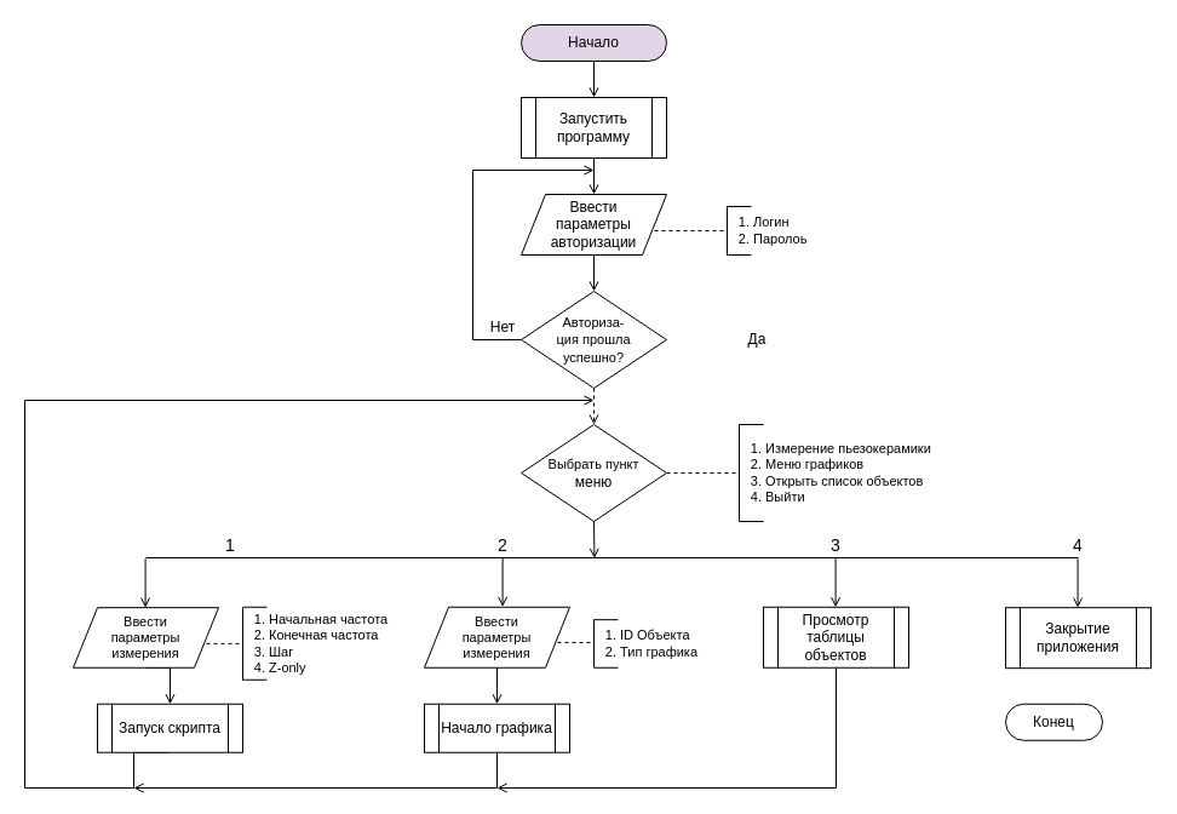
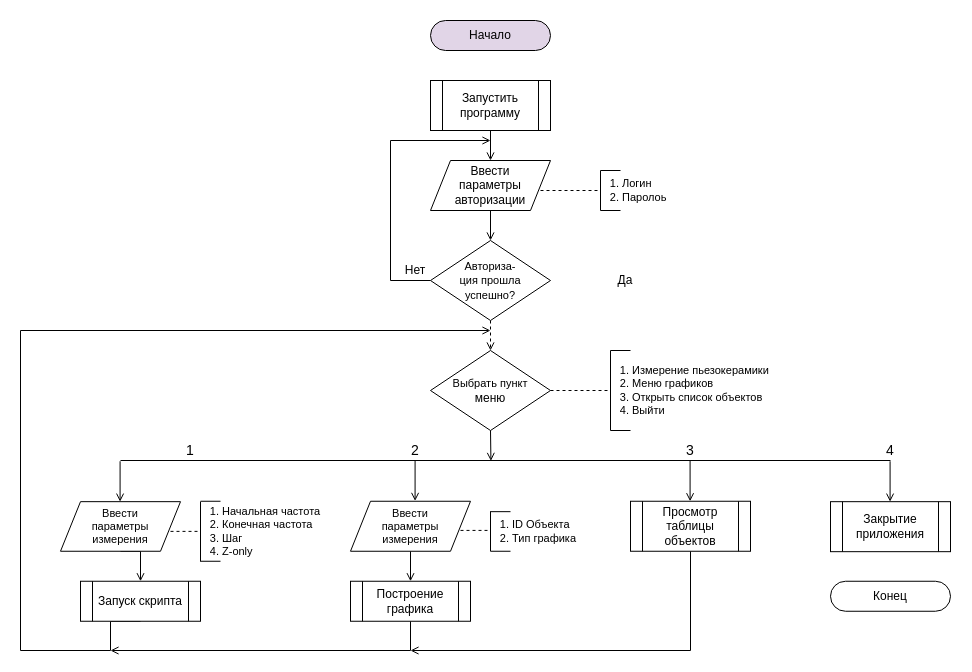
  <mxCell id="0" />
  <mxCell id="1" parent="0" />
- <mxCell id="2" style="edgeStyle=orthogonalEdgeStyle;rounded=0;orthogonalLoop=1;jettySize=auto;html=1;exitX=0.5;exitY=1;exitDx=0;exitDy=0;entryX=0.5;entryY=0;entryDx=0;entryDy=0;fontSize=11;endArrow=open;endFill=0;" parent="1" source="3" target="5" edge="1"><mxGeometry relative="1" as="geometry" /></mxCell>
  <mxCell id="3" value="Начало" style="rounded=1;whiteSpace=wrap;html=1;arcSize=50;fillColor=#e1d5e7;" parent="1" vertex="1"><mxGeometry x="430" y="20" width="120" height="30" as="geometry" /></mxCell>
  <mxCell id="4" style="edgeStyle=orthogonalEdgeStyle;rounded=0;orthogonalLoop=1;jettySize=auto;html=1;exitX=0.5;exitY=1;exitDx=0;exitDy=0;entryX=0.5;entryY=0;entryDx=0;entryDy=0;fontSize=11;endArrow=open;endFill=0;" parent="1" source="5" target="7" edge="1"><mxGeometry relative="1" as="geometry" /></mxCell>
  <mxCell id="5" value="Запустить программу" style="shape=process;whiteSpace=wrap;html=1;backgroundOutline=1;" parent="1" vertex="1"><mxGeometry x="430" y="80" width="120" height="50" as="geometry" /></mxCell>
  <mxCell id="6" style="edgeStyle=orthogonalEdgeStyle;rounded=0;orthogonalLoop=1;jettySize=auto;html=1;exitX=0.5;exitY=1;exitDx=0;exitDy=0;entryX=0.5;entryY=0;entryDx=0;entryDy=0;fontSize=11;endArrow=open;endFill=0;" parent="1" source="7" target="10" edge="1"><mxGeometry relative="1" as="geometry" /></mxCell>
  <mxCell id="7" value="Ввести&lt;br&gt;параметры&lt;br&gt;авторизации" style="shape=parallelogram;perimeter=parallelogramPerimeter;whiteSpace=wrap;html=1;fixedSize=1;" parent="1" vertex="1"><mxGeometry x="430" y="160" width="120" height="50" as="geometry" /></mxCell>
  <mxCell id="8" style="edgeStyle=orthogonalEdgeStyle;rounded=0;orthogonalLoop=1;jettySize=auto;html=1;exitX=0;exitY=0.5;exitDx=0;exitDy=0;fontSize=11;endArrow=open;endFill=0;" parent="1" source="10" edge="1"><mxGeometry relative="1" as="geometry"><mxPoint x="490" y="140" as="targetPoint" /><Array as="points"><mxPoint x="390" y="280" /><mxPoint x="390" y="140" /></Array></mxGeometry></mxCell>
  <mxCell id="9" style="edgeStyle=orthogonalEdgeStyle;rounded=0;orthogonalLoop=1;jettySize=auto;html=1;exitX=0.5;exitY=1;exitDx=0;exitDy=0;entryX=0.5;entryY=0;entryDx=0;entryDy=0;fontSize=11;endArrow=open;endFill=0;dashed=1;" parent="1" source="10" target="12" edge="1"><mxGeometry relative="1" as="geometry" /></mxCell>
  <mxCell id="10" value="&lt;font style=&quot;font-size: 11px;&quot;&gt;Авториза-&lt;br&gt;ция прошла&lt;br&gt;успешно?&lt;/font&gt;" style="rhombus;whiteSpace=wrap;html=1;" parent="1" vertex="1"><mxGeometry x="430" y="240" width="120" height="80" as="geometry" /></mxCell>
  <mxCell id="11" value="&lt;font style=&quot;font-size: 12px;&quot;&gt;Нет&lt;/font&gt;" style="text;html=1;strokeColor=none;fillColor=none;align=center;verticalAlign=middle;whiteSpace=wrap;rounded=0;fontSize=11;" parent="1" vertex="1"><mxGeometry x="390" y="260" width="50" height="20" as="geometry" /></mxCell>
  <mxCell id="12" value="&lt;span style=&quot;font-size: 11px;&quot;&gt;Выбрать пункт&lt;br&gt;&lt;/span&gt;меню" style="rhombus;whiteSpace=wrap;html=1;" parent="1" vertex="1"><mxGeometry x="430" y="350" width="120" height="80" as="geometry" /></mxCell>
  <mxCell id="13" value="" style="endArrow=none;dashed=1;html=1;rounded=0;fontSize=11;exitX=1;exitY=0.5;exitDx=0;exitDy=0;" parent="1" source="12" edge="1"><mxGeometry width="50" height="50" relative="1" as="geometry"><mxPoint x="690" y="480" as="sourcePoint" /><mxPoint x="610" y="390" as="targetPoint" /></mxGeometry></mxCell>
  <mxCell id="14" value="" style="endArrow=none;html=1;rounded=0;fontSize=11;" parent="1" edge="1"><mxGeometry width="50" height="50" relative="1" as="geometry"><mxPoint x="610" y="430" as="sourcePoint" /><mxPoint x="610" y="350" as="targetPoint" /></mxGeometry></mxCell>
  <mxCell id="15" value="" style="endArrow=none;html=1;rounded=0;fontSize=11;" parent="1" edge="1"><mxGeometry width="50" height="50" relative="1" as="geometry"><mxPoint x="630" y="350" as="sourcePoint" /><mxPoint x="610" y="350" as="targetPoint" /></mxGeometry></mxCell>
  <mxCell id="16" value="" style="endArrow=none;html=1;rounded=0;fontSize=11;" parent="1" edge="1"><mxGeometry width="50" height="50" relative="1" as="geometry"><mxPoint x="630" y="430" as="sourcePoint" /><mxPoint x="610" y="430" as="targetPoint" /></mxGeometry></mxCell>
  <mxCell id="17" value="&lt;div style=&quot;&quot;&gt;&lt;ol&gt;&lt;li&gt;&lt;span style=&quot;background-color: initial;&quot;&gt;Измерение пьезокерамики&lt;/span&gt;&lt;/li&gt;&lt;li&gt;&lt;span style=&quot;background-color: initial;&quot;&gt;Меню графиков&lt;/span&gt;&lt;/li&gt;&lt;li&gt;&lt;span style=&quot;background-color: initial;&quot;&gt;Открыть список объектов&lt;/span&gt;&lt;/li&gt;&lt;li&gt;&lt;span style=&quot;background-color: initial;&quot;&gt;Выйти&lt;/span&gt;&lt;/li&gt;&lt;/ol&gt;&lt;/div&gt;" style="text;html=1;strokeColor=none;fillColor=none;align=left;verticalAlign=middle;whiteSpace=wrap;rounded=0;fontSize=11;" parent="1" vertex="1"><mxGeometry x="590" y="350" width="190" height="80" as="geometry" /></mxCell>
  <mxCell id="18" value="&lt;div style=&quot;&quot;&gt;&lt;ol&gt;&lt;li&gt;Логин&lt;/li&gt;&lt;li&gt;Паролоь&lt;/li&gt;&lt;/ol&gt;&lt;/div&gt;" style="text;html=1;strokeColor=none;fillColor=none;align=left;verticalAlign=middle;whiteSpace=wrap;rounded=0;fontSize=11;" parent="1" vertex="1"><mxGeometry x="580" y="175.34" width="190" height="29.31" as="geometry" /></mxCell>
  <mxCell id="19" value="" style="endArrow=none;dashed=1;html=1;rounded=0;fontSize=11;exitX=1;exitY=0.5;exitDx=0;exitDy=0;" parent="1" edge="1"><mxGeometry width="50" height="50" relative="1" as="geometry"><mxPoint x="540" y="190" as="sourcePoint" /><mxPoint x="600" y="190" as="targetPoint" /></mxGeometry></mxCell>
  <mxCell id="20" value="&lt;font style=&quot;font-size: 12px;&quot;&gt;Да&lt;/font&gt;" style="text;html=1;strokeColor=none;fillColor=none;align=center;verticalAlign=middle;whiteSpace=wrap;rounded=0;fontSize=11;" parent="1" vertex="1"><mxGeometry x="610" y="270" width="30" height="20" as="geometry" /></mxCell>
  <mxCell id="21" style="edgeStyle=orthogonalEdgeStyle;rounded=0;orthogonalLoop=1;jettySize=auto;html=1;exitX=0.5;exitY=1;exitDx=0;exitDy=0;entryX=0.5;entryY=0;entryDx=0;entryDy=0;fontSize=11;endArrow=open;endFill=0;" parent="1" source="22" target="29" edge="1"><mxGeometry relative="1" as="geometry" /></mxCell>
  <mxCell id="22" value="Ввести&lt;br&gt;параметры&lt;br&gt;измерения" style="shape=parallelogram;perimeter=parallelogramPerimeter;whiteSpace=wrap;html=1;fixedSize=1;fontSize=11;" parent="1" vertex="1"><mxGeometry x="60" y="501.17" width="120" height="49.58" as="geometry" /></mxCell>
  <mxCell id="23" value="" style="endArrow=none;dashed=1;html=1;rounded=0;fontSize=11;exitX=1;exitY=0.5;exitDx=0;exitDy=0;" parent="1" edge="1"><mxGeometry width="50" height="50" relative="1" as="geometry"><mxPoint x="170" y="530.88" as="sourcePoint" /><mxPoint x="200" y="530.88" as="targetPoint" /></mxGeometry></mxCell>
  <mxCell id="24" value="" style="endArrow=none;html=1;rounded=0;fontSize=11;" parent="1" edge="1"><mxGeometry width="50" height="50" relative="1" as="geometry"><mxPoint x="200" y="561.08" as="sourcePoint" /><mxPoint x="200" y="501.08" as="targetPoint" /></mxGeometry></mxCell>
  <mxCell id="25" value="" style="endArrow=none;html=1;rounded=0;fontSize=11;" parent="1" edge="1"><mxGeometry width="50" height="50" relative="1" as="geometry"><mxPoint x="220" y="500.75" as="sourcePoint" /><mxPoint x="200" y="500.75" as="targetPoint" /></mxGeometry></mxCell>
  <mxCell id="26" value="" style="endArrow=none;html=1;rounded=0;fontSize=11;" parent="1" edge="1"><mxGeometry width="50" height="50" relative="1" as="geometry"><mxPoint x="220" y="560.75" as="sourcePoint" /><mxPoint x="200" y="560.75" as="targetPoint" /></mxGeometry></mxCell>
  <mxCell id="27" value="&lt;div style=&quot;&quot;&gt;&lt;ol&gt;&lt;li&gt;Начальная частота&lt;/li&gt;&lt;li&gt;Конечная частота&lt;/li&gt;&lt;li&gt;Шаг&lt;/li&gt;&lt;li&gt;Z-only&lt;/li&gt;&lt;/ol&gt;&lt;/div&gt;" style="text;html=1;strokeColor=none;fillColor=none;align=left;verticalAlign=middle;whiteSpace=wrap;rounded=0;fontSize=11;" parent="1" vertex="1"><mxGeometry x="180" y="501.08" width="190" height="60" as="geometry" /></mxCell>
  <mxCell id="28" style="edgeStyle=orthogonalEdgeStyle;rounded=0;orthogonalLoop=1;jettySize=auto;html=1;exitX=0.5;exitY=1;exitDx=0;exitDy=0;fontSize=14;endArrow=open;endFill=0;" parent="1" source="29" edge="1"><mxGeometry relative="1" as="geometry"><mxPoint x="490" y="330" as="targetPoint" /><Array as="points"><mxPoint x="110" y="650" /><mxPoint x="20" y="650" /><mxPoint x="20" y="330" /></Array></mxGeometry></mxCell>
  <mxCell id="29" value="Запуск скрипта" style="shape=process;whiteSpace=wrap;html=1;backgroundOutline=1;" parent="1" vertex="1"><mxGeometry x="80" y="580.75" width="120" height="40" as="geometry" /></mxCell>
  <mxCell id="30" value="&lt;font style=&quot;font-size: 14px;&quot;&gt;1&lt;/font&gt;" style="text;html=1;strokeColor=none;fillColor=none;align=center;verticalAlign=middle;whiteSpace=wrap;rounded=0;fontSize=12;" parent="1" vertex="1"><mxGeometry x="180" y="440" width="20" height="20" as="geometry" /></mxCell>
  <mxCell id="31" style="edgeStyle=orthogonalEdgeStyle;rounded=0;orthogonalLoop=1;jettySize=auto;html=1;exitX=0.5;exitY=1;exitDx=0;exitDy=0;entryX=0.5;entryY=0;entryDx=0;entryDy=0;fontSize=14;endArrow=open;endFill=0;" parent="1" source="32" target="39" edge="1"><mxGeometry relative="1" as="geometry" /></mxCell>
  <mxCell id="32" value="Ввести&lt;br&gt;параметры&lt;br&gt;измерения" style="shape=parallelogram;perimeter=parallelogramPerimeter;whiteSpace=wrap;html=1;fixedSize=1;fontSize=11;" parent="1" vertex="1"><mxGeometry x="350" y="500.75" width="120" height="50" as="geometry" /></mxCell>
  <mxCell id="33" value="" style="endArrow=none;dashed=1;html=1;rounded=0;fontSize=11;exitX=1;exitY=0.5;exitDx=0;exitDy=0;" parent="1" edge="1"><mxGeometry width="50" height="50" relative="1" as="geometry"><mxPoint x="460" y="529.92" as="sourcePoint" /><mxPoint x="490" y="529.92" as="targetPoint" /></mxGeometry></mxCell>
  <mxCell id="34" value="" style="endArrow=none;html=1;rounded=0;fontSize=11;" parent="1" edge="1"><mxGeometry width="50" height="50" relative="1" as="geometry"><mxPoint x="490" y="550.75" as="sourcePoint" /><mxPoint x="490" y="510.75" as="targetPoint" /></mxGeometry></mxCell>
  <mxCell id="35" value="" style="endArrow=none;html=1;rounded=0;fontSize=11;" parent="1" edge="1"><mxGeometry width="50" height="50" relative="1" as="geometry"><mxPoint x="510" y="511.16" as="sourcePoint" /><mxPoint x="490" y="511.16" as="targetPoint" /></mxGeometry></mxCell>
  <mxCell id="36" value="" style="endArrow=none;html=1;rounded=0;fontSize=11;" parent="1" edge="1"><mxGeometry width="50" height="50" relative="1" as="geometry"><mxPoint x="510" y="550.75" as="sourcePoint" /><mxPoint x="490" y="550.75" as="targetPoint" /></mxGeometry></mxCell>
  <mxCell id="37" value="&lt;div style=&quot;&quot;&gt;&lt;ol&gt;&lt;li&gt;ID Объекта&lt;/li&gt;&lt;li&gt;Тип графика&lt;/li&gt;&lt;/ol&gt;&lt;/div&gt;" style="text;html=1;strokeColor=none;fillColor=none;align=left;verticalAlign=middle;whiteSpace=wrap;rounded=0;fontSize=11;" parent="1" vertex="1"><mxGeometry x="470" y="511.58" width="190" height="39.17" as="geometry" /></mxCell>
  <mxCell id="38" style="edgeStyle=orthogonalEdgeStyle;rounded=0;orthogonalLoop=1;jettySize=auto;html=1;exitX=0.5;exitY=1;exitDx=0;exitDy=0;fontSize=14;endArrow=open;endFill=0;" parent="1" source="39" edge="1"><mxGeometry relative="1" as="geometry"><mxPoint x="110" y="650" as="targetPoint" /><Array as="points"><mxPoint x="410" y="650" /></Array></mxGeometry></mxCell>
- <mxCell id="39" value="Начало графика" style="shape=process;whiteSpace=wrap;html=1;backgroundOutline=1;" parent="1" vertex="1"><mxGeometry x="350" y="580.75" width="120" height="40" as="geometry" /></mxCell>
+ <mxCell id="39" value="Построение графика" style="shape=process;whiteSpace=wrap;html=1;backgroundOutline=1;" parent="1" vertex="1"><mxGeometry x="350" y="580.75" width="120" height="40" as="geometry" /></mxCell>
  <mxCell id="40" style="edgeStyle=orthogonalEdgeStyle;rounded=0;orthogonalLoop=1;jettySize=auto;html=1;exitX=0.5;exitY=1;exitDx=0;exitDy=0;fontSize=14;endArrow=open;endFill=0;" parent="1" source="41" edge="1"><mxGeometry relative="1" as="geometry"><mxPoint x="410" y="650" as="targetPoint" /><Array as="points"><mxPoint x="690" y="650" /></Array></mxGeometry></mxCell>
  <mxCell id="41" value="Просмотр таблицы объектов" style="shape=process;whiteSpace=wrap;html=1;backgroundOutline=1;" parent="1" vertex="1"><mxGeometry x="630" y="500.75" width="120" height="50" as="geometry" /></mxCell>
  <mxCell id="42" value="" style="endArrow=none;html=1;rounded=0;fontSize=14;" parent="1" edge="1"><mxGeometry width="50" height="50" relative="1" as="geometry"><mxPoint x="120" y="460" as="sourcePoint" /><mxPoint x="890" y="460" as="targetPoint" /></mxGeometry></mxCell>
  <mxCell id="43" value="" style="endArrow=open;html=1;rounded=0;fontSize=14;entryX=0.5;entryY=0;entryDx=0;entryDy=0;endFill=0;" parent="1" edge="1"><mxGeometry width="50" height="50" relative="1" as="geometry"><mxPoint x="689.58" y="460.33" as="sourcePoint" /><mxPoint x="689.58" y="500.75" as="targetPoint" /></mxGeometry></mxCell>
  <mxCell id="44" value="" style="endArrow=open;html=1;rounded=0;fontSize=14;entryX=0.5;entryY=0;entryDx=0;entryDy=0;endFill=0;" parent="1" edge="1"><mxGeometry width="50" height="50" relative="1" as="geometry"><mxPoint x="414.58" y="460" as="sourcePoint" /><mxPoint x="414.58" y="500.42" as="targetPoint" /></mxGeometry></mxCell>
  <mxCell id="45" value="" style="endArrow=open;html=1;rounded=0;fontSize=14;entryX=0.5;entryY=0;entryDx=0;entryDy=0;endFill=0;" parent="1" edge="1"><mxGeometry width="50" height="50" relative="1" as="geometry"><mxPoint x="490" y="430" as="sourcePoint" /><mxPoint x="490.43" y="460.42" as="targetPoint" /></mxGeometry></mxCell>
  <mxCell id="46" value="&lt;font style=&quot;font-size: 14px;&quot;&gt;2&lt;/font&gt;" style="text;html=1;strokeColor=none;fillColor=none;align=center;verticalAlign=middle;whiteSpace=wrap;rounded=0;fontSize=12;" parent="1" vertex="1"><mxGeometry x="405" y="440" width="20" height="20" as="geometry" /></mxCell>
  <mxCell id="47" value="&lt;font style=&quot;font-size: 14px;&quot;&gt;3&lt;/font&gt;" style="text;html=1;strokeColor=none;fillColor=none;align=center;verticalAlign=middle;whiteSpace=wrap;rounded=0;fontSize=12;" parent="1" vertex="1"><mxGeometry x="680" y="440" width="20" height="20" as="geometry" /></mxCell>
  <mxCell id="48" value="Закрытие приложения" style="shape=process;whiteSpace=wrap;html=1;backgroundOutline=1;" parent="1" vertex="1"><mxGeometry x="830" y="501.17" width="120" height="50" as="geometry" /></mxCell>
  <mxCell id="49" value="" style="endArrow=open;html=1;rounded=0;fontSize=14;entryX=0.5;entryY=0;entryDx=0;entryDy=0;endFill=0;" parent="1" edge="1"><mxGeometry width="50" height="50" relative="1" as="geometry"><mxPoint x="889.58" y="460.75" as="sourcePoint" /><mxPoint x="889.58" y="501.17" as="targetPoint" /></mxGeometry></mxCell>
  <mxCell id="50" value="" style="endArrow=open;html=1;rounded=0;fontSize=14;entryX=0.5;entryY=0;entryDx=0;entryDy=0;endFill=0;" parent="1" edge="1"><mxGeometry width="50" height="50" relative="1" as="geometry"><mxPoint x="119.58" y="460.75" as="sourcePoint" /><mxPoint x="119.58" y="501.17" as="targetPoint" /></mxGeometry></mxCell>
  <mxCell id="51" value="&lt;font style=&quot;font-size: 14px;&quot;&gt;4&lt;/font&gt;" style="text;html=1;strokeColor=none;fillColor=none;align=center;verticalAlign=middle;whiteSpace=wrap;rounded=0;fontSize=12;" parent="1" vertex="1"><mxGeometry x="880" y="440" width="20" height="20" as="geometry" /></mxCell>
- <mxCell id="52" value="Конец" style="rounded=1;whiteSpace=wrap;html=1;arcSize=50;" parent="1" vertex="1"><mxGeometry x="830" y="580.75" width="80" height="30" as="geometry" /></mxCell>
+ <mxCell id="52" value="Конец" style="rounded=1;whiteSpace=wrap;html=1;arcSize=50;" parent="1" vertex="1"><mxGeometry x="830" y="580.75" width="120" height="30" as="geometry" /></mxCell>
  <mxCell id="53" value="" style="group" parent="1" vertex="1" connectable="0"><mxGeometry x="600" y="170" width="20" height="40.0" as="geometry" /></mxCell>
  <mxCell id="54" value="" style="endArrow=none;html=1;rounded=0;fontSize=11;" parent="53" edge="1"><mxGeometry width="50" height="50" relative="1" as="geometry"><mxPoint y="40" as="sourcePoint" /><mxPoint as="targetPoint" /></mxGeometry></mxCell>
  <mxCell id="55" value="" style="endArrow=none;html=1;rounded=0;fontSize=11;" parent="53" edge="1"><mxGeometry width="50" height="50" relative="1" as="geometry"><mxPoint x="20" y="1.137e-13" as="sourcePoint" /><mxPoint y="1.137e-13" as="targetPoint" /></mxGeometry></mxCell>
  <mxCell id="56" value="" style="endArrow=none;html=1;rounded=0;fontSize=11;" parent="53" edge="1"><mxGeometry width="50" height="50" relative="1" as="geometry"><mxPoint x="20" y="40.0" as="sourcePoint" /><mxPoint y="40.0" as="targetPoint" /></mxGeometry></mxCell>
